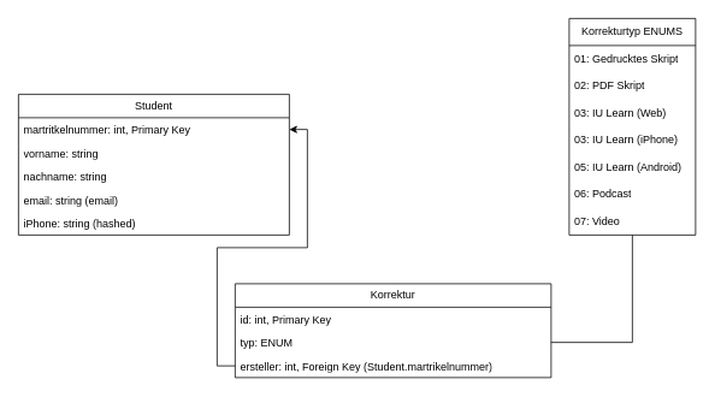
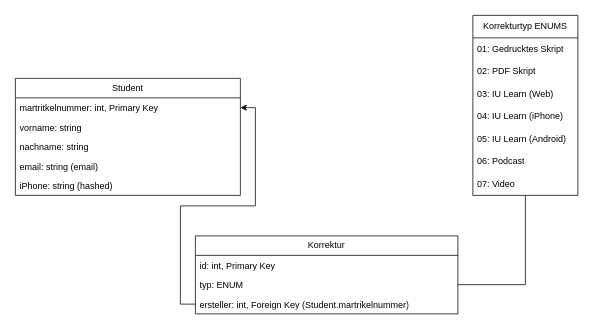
  <mxCell id="0" />
  <mxCell id="1" parent="0" />
  <mxCell id="2" value="Student" style="swimlane;fontStyle=0;childLayout=stackLayout;horizontal=1;startSize=26;fillColor=none;horizontalStack=0;resizeParent=1;resizeParentMax=0;resizeLast=0;collapsible=1;marginBottom=0;whiteSpace=wrap;html=1;" vertex="1" parent="1"><mxGeometry x="20" y="104" width="300" height="156" as="geometry" /></mxCell>
  <mxCell id="3" value="martritkelnummer: int, Primary Key" style="text;strokeColor=none;fillColor=none;align=left;verticalAlign=top;spacingLeft=4;spacingRight=4;overflow=hidden;rotatable=0;points=[[0,0.5],[1,0.5]];portConstraint=eastwest;whiteSpace=wrap;html=1;" vertex="1" parent="2"><mxGeometry y="26" width="300" height="26" as="geometry" /></mxCell>
  <mxCell id="4" value="vorname: string" style="text;strokeColor=none;fillColor=none;align=left;verticalAlign=top;spacingLeft=4;spacingRight=4;overflow=hidden;rotatable=0;points=[[0,0.5],[1,0.5]];portConstraint=eastwest;whiteSpace=wrap;html=1;" vertex="1" parent="2"><mxGeometry y="52" width="300" height="26" as="geometry" /></mxCell>
  <mxCell id="5" value="nachname: string" style="text;strokeColor=none;fillColor=none;align=left;verticalAlign=top;spacingLeft=4;spacingRight=4;overflow=hidden;rotatable=0;points=[[0,0.5],[1,0.5]];portConstraint=eastwest;whiteSpace=wrap;html=1;" vertex="1" parent="2"><mxGeometry y="78" width="300" height="26" as="geometry" /></mxCell>
  <mxCell id="6" value="email: string (email)" style="text;strokeColor=none;fillColor=none;align=left;verticalAlign=top;spacingLeft=4;spacingRight=4;overflow=hidden;rotatable=0;points=[[0,0.5],[1,0.5]];portConstraint=eastwest;whiteSpace=wrap;html=1;" vertex="1" parent="2"><mxGeometry y="104" width="300" height="26" as="geometry" /></mxCell>
  <mxCell id="7" value="iPhone: string (hashed)" style="text;strokeColor=none;fillColor=none;align=left;verticalAlign=top;spacingLeft=4;spacingRight=4;overflow=hidden;rotatable=0;points=[[0,0.5],[1,0.5]];portConstraint=eastwest;whiteSpace=wrap;html=1;" vertex="1" parent="2"><mxGeometry y="130" width="300" height="26" as="geometry" /></mxCell>
  <mxCell id="8" value="Korrektur" style="swimlane;fontStyle=0;childLayout=stackLayout;horizontal=1;startSize=26;fillColor=none;horizontalStack=0;resizeParent=1;resizeParentMax=0;resizeLast=0;collapsible=1;marginBottom=0;whiteSpace=wrap;html=1;" vertex="1" parent="1"><mxGeometry x="260" y="314" width="350" height="104" as="geometry" /></mxCell>
  <mxCell id="9" value="id: int, Primary Key" style="text;strokeColor=none;fillColor=none;align=left;verticalAlign=top;spacingLeft=4;spacingRight=4;overflow=hidden;rotatable=0;points=[[0,0.5],[1,0.5]];portConstraint=eastwest;whiteSpace=wrap;html=1;" vertex="1" parent="8"><mxGeometry y="26" width="350" height="26" as="geometry" /></mxCell>
  <mxCell id="10" value="typ: ENUM" style="text;strokeColor=none;fillColor=none;align=left;verticalAlign=top;spacingLeft=4;spacingRight=4;overflow=hidden;rotatable=0;points=[[0,0.5],[1,0.5]];portConstraint=eastwest;whiteSpace=wrap;html=1;" vertex="1" parent="8"><mxGeometry y="52" width="350" height="26" as="geometry" /></mxCell>
  <mxCell id="11" value="ersteller: int, Foreign Key (Student.martrikelnummer)" style="text;strokeColor=none;fillColor=none;align=left;verticalAlign=top;spacingLeft=4;spacingRight=4;overflow=hidden;rotatable=0;points=[[0,0.5],[1,0.5]];portConstraint=eastwest;whiteSpace=wrap;html=1;" vertex="1" parent="8"><mxGeometry y="78" width="350" height="26" as="geometry" /></mxCell>
  <mxCell id="12" value="Korrekturtyp ENUMS" style="swimlane;fontStyle=0;childLayout=stackLayout;horizontal=1;startSize=30;horizontalStack=0;resizeParent=1;resizeParentMax=0;resizeLast=0;collapsible=1;marginBottom=0;whiteSpace=wrap;html=1;" vertex="1" parent="1"><mxGeometry x="630" y="20" width="140" height="240" as="geometry" /></mxCell>
  <mxCell id="13" value="01: Gedrucktes Skript" style="text;strokeColor=none;fillColor=none;align=left;verticalAlign=middle;spacingLeft=4;spacingRight=4;overflow=hidden;points=[[0,0.5],[1,0.5]];portConstraint=eastwest;rotatable=0;whiteSpace=wrap;html=1;" vertex="1" parent="12"><mxGeometry y="30" width="140" height="30" as="geometry" /></mxCell>
  <mxCell id="14" value="02: PDF Skript" style="text;strokeColor=none;fillColor=none;align=left;verticalAlign=middle;spacingLeft=4;spacingRight=4;overflow=hidden;points=[[0,0.5],[1,0.5]];portConstraint=eastwest;rotatable=0;whiteSpace=wrap;html=1;" vertex="1" parent="12"><mxGeometry y="60" width="140" height="30" as="geometry" /></mxCell>
  <mxCell id="15" value="03: IU Learn (Web)" style="text;strokeColor=none;fillColor=none;align=left;verticalAlign=middle;spacingLeft=4;spacingRight=4;overflow=hidden;points=[[0,0.5],[1,0.5]];portConstraint=eastwest;rotatable=0;whiteSpace=wrap;html=1;" vertex="1" parent="12"><mxGeometry y="90" width="140" height="30" as="geometry" /></mxCell>
- <mxCell id="16" value="03: IU Learn (iPhone)" style="text;strokeColor=none;fillColor=none;align=left;verticalAlign=middle;spacingLeft=4;spacingRight=4;overflow=hidden;points=[[0,0.5],[1,0.5]];portConstraint=eastwest;rotatable=0;whiteSpace=wrap;html=1;" vertex="1" parent="12"><mxGeometry y="120" width="140" height="30" as="geometry" /></mxCell>
+ <mxCell id="16" value="04: IU Learn (iPhone)" style="text;strokeColor=none;fillColor=none;align=left;verticalAlign=middle;spacingLeft=4;spacingRight=4;overflow=hidden;points=[[0,0.5],[1,0.5]];portConstraint=eastwest;rotatable=0;whiteSpace=wrap;html=1;" vertex="1" parent="12"><mxGeometry y="120" width="140" height="30" as="geometry" /></mxCell>
  <mxCell id="17" value="05: IU Learn (Android)" style="text;strokeColor=none;fillColor=none;align=left;verticalAlign=middle;spacingLeft=4;spacingRight=4;overflow=hidden;points=[[0,0.5],[1,0.5]];portConstraint=eastwest;rotatable=0;whiteSpace=wrap;html=1;" vertex="1" parent="12"><mxGeometry y="150" width="140" height="30" as="geometry" /></mxCell>
  <mxCell id="18" value="06: Podcast" style="text;strokeColor=none;fillColor=none;align=left;verticalAlign=middle;spacingLeft=4;spacingRight=4;overflow=hidden;points=[[0,0.5],[1,0.5]];portConstraint=eastwest;rotatable=0;whiteSpace=wrap;html=1;" vertex="1" parent="12"><mxGeometry y="180" width="140" height="30" as="geometry" /></mxCell>
  <mxCell id="19" value="07: Video" style="text;strokeColor=none;fillColor=none;align=left;verticalAlign=middle;spacingLeft=4;spacingRight=4;overflow=hidden;points=[[0,0.5],[1,0.5]];portConstraint=eastwest;rotatable=0;whiteSpace=wrap;html=1;" vertex="1" parent="12"><mxGeometry y="210" width="140" height="30" as="geometry" /></mxCell>
  <mxCell id="20" style="edgeStyle=orthogonalEdgeStyle;rounded=0;orthogonalLoop=1;jettySize=auto;html=1;exitX=0;exitY=0.5;exitDx=0;exitDy=0;" edge="1" parent="1" source="11" target="3"><mxGeometry relative="1" as="geometry" /></mxCell>
  <mxCell id="21" style="edgeStyle=orthogonalEdgeStyle;rounded=0;orthogonalLoop=1;jettySize=auto;html=1;exitX=1;exitY=0.5;exitDx=0;exitDy=0;entryX=0.5;entryY=1;entryDx=0;entryDy=0;endArrow=none;" edge="1" parent="1" source="10" target="12"><mxGeometry relative="1" as="geometry" /></mxCell>
